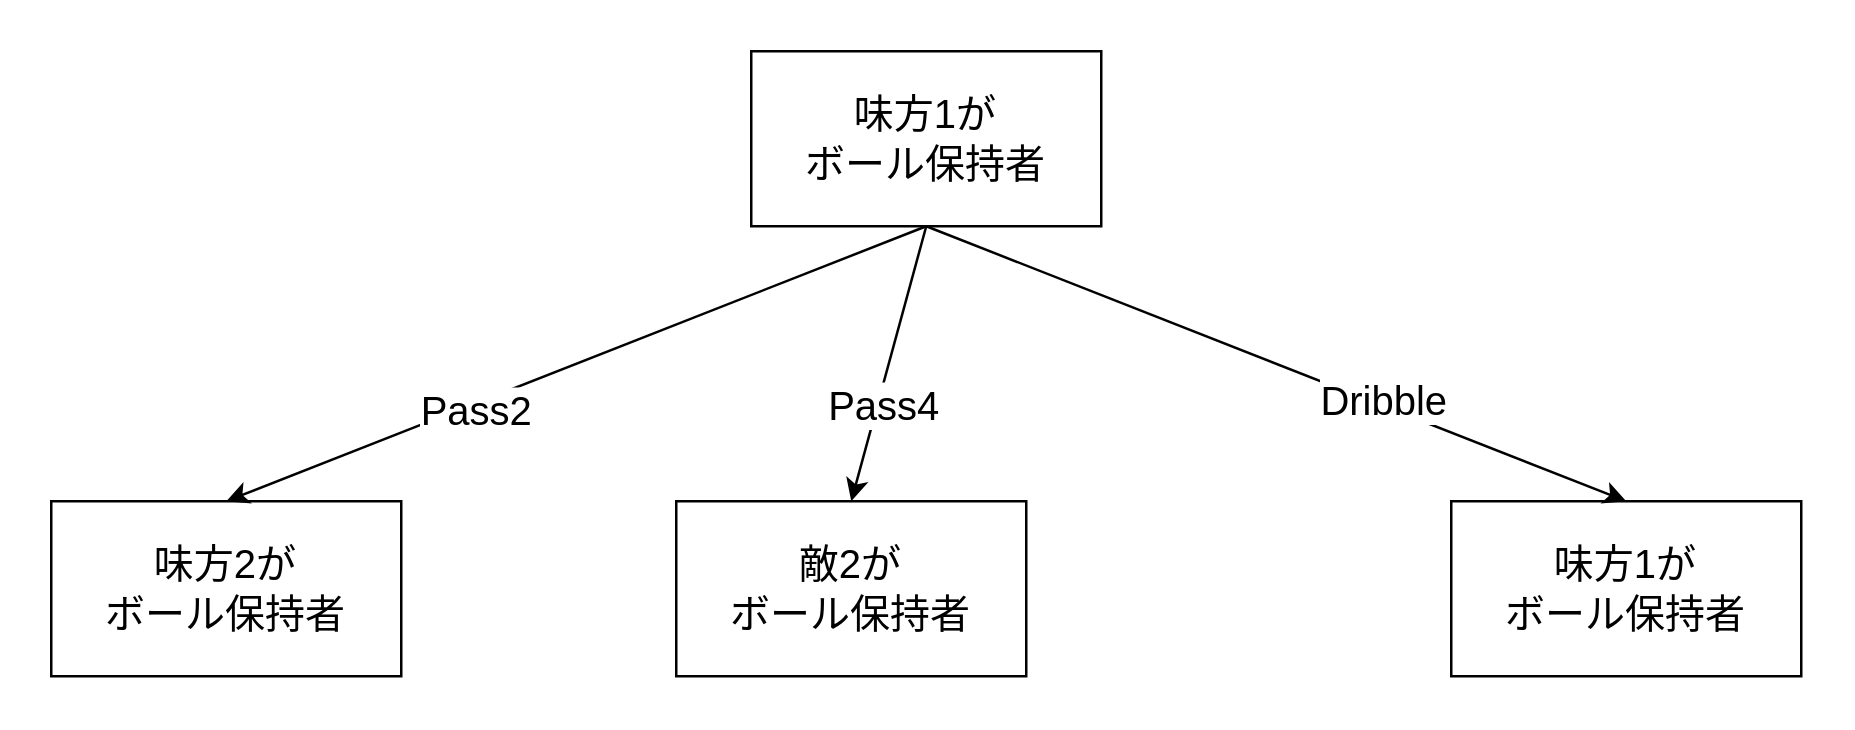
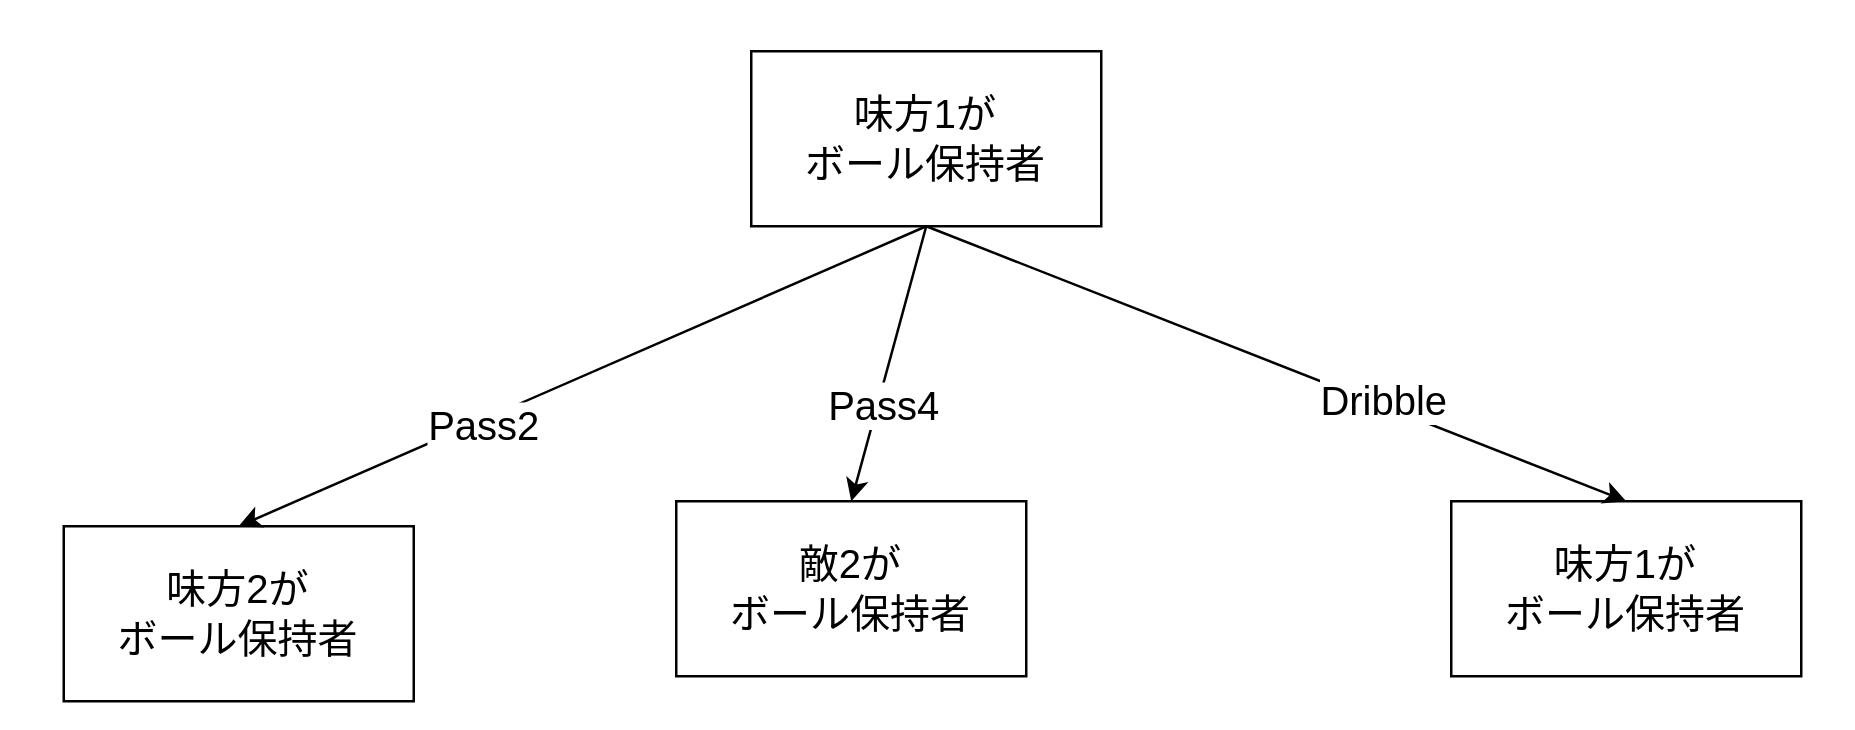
  <mxCell id="0" />
  <mxCell id="1" parent="0" />
  <mxCell id="2" value="&lt;font style=&quot;font-size: 16px;&quot;&gt;味方1が&lt;br&gt;ボール保持者&lt;/font&gt;" style="rounded=0;whiteSpace=wrap;html=1;" vertex="1" parent="1"><mxGeometry x="300" y="20" width="140" height="70" as="geometry" /></mxCell>
  <mxCell id="3" value="&lt;font style=&quot;font-size: 16px;&quot;&gt;味方1が&lt;br&gt;ボール保持者&lt;/font&gt;" style="rounded=0;whiteSpace=wrap;html=1;" vertex="1" parent="1"><mxGeometry x="580" y="200" width="140" height="70" as="geometry" /></mxCell>
  <mxCell id="4" value="&lt;font style=&quot;font-size: 16px;&quot;&gt;敵2が&lt;br&gt;ボール保持者&lt;/font&gt;" style="rounded=0;whiteSpace=wrap;html=1;" vertex="1" parent="1"><mxGeometry x="270" y="200" width="140" height="70" as="geometry" /></mxCell>
- <mxCell id="5" value="&lt;font style=&quot;font-size: 16px;&quot;&gt;味方2が&lt;br&gt;ボール保持者&lt;/font&gt;" style="rounded=0;whiteSpace=wrap;html=1;" vertex="1" parent="1"><mxGeometry x="20" y="200" width="140" height="70" as="geometry" /></mxCell>
+ <mxCell id="5" value="&lt;font style=&quot;font-size: 16px;&quot;&gt;味方2が&lt;br&gt;ボール保持者&lt;/font&gt;" style="rounded=0;whiteSpace=wrap;html=1;" vertex="1" parent="1"><mxGeometry x="25" y="210" width="140" height="70" as="geometry" /></mxCell>
  <mxCell id="6" value="" style="endArrow=classic;html=1;rounded=0;fontSize=16;exitX=0.5;exitY=1;exitDx=0;exitDy=0;entryX=0.5;entryY=0;entryDx=0;entryDy=0;" edge="1" parent="1" source="2" target="5"><mxGeometry width="50" height="50" relative="1" as="geometry"><mxPoint x="280" y="150" as="sourcePoint" /><mxPoint x="330" y="100" as="targetPoint" /></mxGeometry></mxCell>
  <mxCell id="7" value="Pass2" style="edgeLabel;html=1;align=center;verticalAlign=middle;resizable=0;points=[];fontSize=16;" vertex="1" connectable="0" parent="6"><mxGeometry x="0.297" y="2" relative="1" as="geometry"><mxPoint as="offset" /></mxGeometry></mxCell>
  <mxCell id="8" value="" style="endArrow=classic;html=1;rounded=0;fontSize=16;exitX=0.5;exitY=1;exitDx=0;exitDy=0;entryX=0.5;entryY=0;entryDx=0;entryDy=0;" edge="1" parent="1" source="2" target="4"><mxGeometry width="50" height="50" relative="1" as="geometry"><mxPoint x="380" y="100" as="sourcePoint" /><mxPoint x="100" y="210" as="targetPoint" /></mxGeometry></mxCell>
  <mxCell id="9" value="Pass4" style="edgeLabel;html=1;align=center;verticalAlign=middle;resizable=0;points=[];fontSize=16;" vertex="1" connectable="0" parent="8"><mxGeometry x="0.297" y="2" relative="1" as="geometry"><mxPoint as="offset" /></mxGeometry></mxCell>
  <mxCell id="10" value="" style="endArrow=classic;html=1;rounded=0;fontSize=16;entryX=0.5;entryY=0;entryDx=0;entryDy=0;" edge="1" parent="1" target="3"><mxGeometry width="50" height="50" relative="1" as="geometry"><mxPoint x="370" y="90" as="sourcePoint" /><mxPoint x="110" y="220" as="targetPoint" /></mxGeometry></mxCell>
  <mxCell id="11" value="Dribble" style="edgeLabel;html=1;align=center;verticalAlign=middle;resizable=0;points=[];fontSize=16;" vertex="1" connectable="0" parent="10"><mxGeometry x="0.297" y="2" relative="1" as="geometry"><mxPoint as="offset" /></mxGeometry></mxCell>
